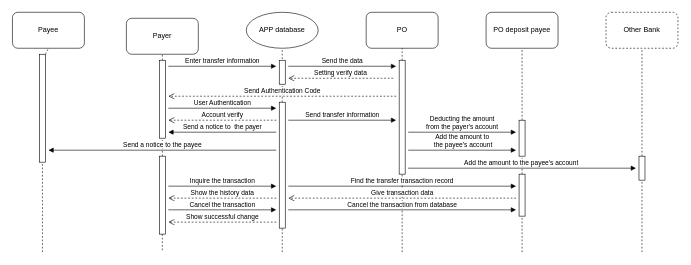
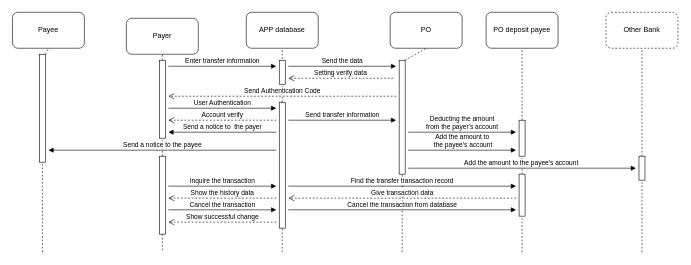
  <mxCell id="0" />
  <mxCell id="1" parent="0" />
  <mxCell id="2" value="" style="endArrow=none;dashed=1;html=1;" edge="1" parent="1"><mxGeometry width="50" height="50" relative="1" as="geometry"><mxPoint x="270" y="360" as="sourcePoint" /><mxPoint x="270" y="420" as="targetPoint" /></mxGeometry></mxCell>
  <mxCell id="3" value="Payee" style="rounded=1;whiteSpace=wrap;html=1;" vertex="1" parent="1"><mxGeometry x="20" y="20" width="120" height="60" as="geometry" /></mxCell>
  <mxCell id="4" value="Payer" style="rounded=1;whiteSpace=wrap;html=1;" vertex="1" parent="1"><mxGeometry x="210" y="30" width="120" height="60" as="geometry" /></mxCell>
- <mxCell id="5" value="APP database" style="ellipse;whiteSpace=wrap;html=1;" vertex="1" parent="1"><mxGeometry x="410" y="20" width="120" height="60" as="geometry" /></mxCell>
- <mxCell id="6" value="PO" style="rounded=1;whiteSpace=wrap;html=1;" vertex="1" parent="1"><mxGeometry x="610" y="20" width="120" height="60" as="geometry" /></mxCell>
+ <mxCell id="5" value="APP database" style="rounded=1;whiteSpace=wrap;html=1;" vertex="1" parent="1"><mxGeometry x="410" y="20" width="120" height="60" as="geometry" /></mxCell>
+ <mxCell id="6" value="PO" style="rounded=1;whiteSpace=wrap;html=1;" vertex="1" parent="1"><mxGeometry x="650" y="20" width="120" height="60" as="geometry" /></mxCell>
  <mxCell id="7" value="PO deposit payee" style="rounded=1;whiteSpace=wrap;html=1;" vertex="1" parent="1"><mxGeometry x="810" y="20" width="120" height="60" as="geometry" /></mxCell>
  <mxCell id="8" value="Other Bank" style="rounded=1;whiteSpace=wrap;html=1;dashed=1;" vertex="1" parent="1"><mxGeometry x="1010" y="20" width="120" height="60" as="geometry" /></mxCell>
  <mxCell id="9" value="" style="endArrow=none;dashed=1;html=1;entryX=0.5;entryY=1;entryDx=0;entryDy=0;" edge="1" parent="1" source="38" target="8"><mxGeometry width="50" height="50" relative="1" as="geometry"><mxPoint x="1070" y="380" as="sourcePoint" /><mxPoint x="1070" y="150" as="targetPoint" /></mxGeometry></mxCell>
  <mxCell id="10" value="" style="endArrow=none;dashed=1;html=1;entryX=0.5;entryY=1;entryDx=0;entryDy=0;" edge="1" parent="1" source="33" target="7"><mxGeometry width="50" height="50" relative="1" as="geometry"><mxPoint x="870" y="390" as="sourcePoint" /><mxPoint x="1079.765" y="90.176" as="targetPoint" /></mxGeometry></mxCell>
  <mxCell id="11" value="" style="endArrow=none;dashed=1;html=1;entryX=0.5;entryY=1;entryDx=0;entryDy=0;" edge="1" parent="1" source="19" target="6"><mxGeometry width="50" height="50" relative="1" as="geometry"><mxPoint x="670" y="401.255" as="sourcePoint" /><mxPoint x="690" y="150" as="targetPoint" /></mxGeometry></mxCell>
  <mxCell id="12" value="" style="endArrow=none;dashed=1;html=1;entryX=0.5;entryY=1;entryDx=0;entryDy=0;" edge="1" parent="1" source="25" target="5"><mxGeometry width="50" height="50" relative="1" as="geometry"><mxPoint x="470" y="400" as="sourcePoint" /><mxPoint x="679.765" y="90.176" as="targetPoint" /></mxGeometry></mxCell>
  <mxCell id="13" value="" style="endArrow=none;dashed=1;html=1;entryX=0.5;entryY=1;entryDx=0;entryDy=0;" edge="1" parent="1" source="15" target="4"><mxGeometry width="50" height="50" relative="1" as="geometry"><mxPoint x="270" y="360" as="sourcePoint" /><mxPoint x="479.765" y="90.176" as="targetPoint" /></mxGeometry></mxCell>
  <mxCell id="14" value="" style="endArrow=none;dashed=1;html=1;entryX=0.5;entryY=1;entryDx=0;entryDy=0;" edge="1" parent="1" source="31" target="3"><mxGeometry width="50" height="50" relative="1" as="geometry"><mxPoint x="70" y="370" as="sourcePoint" /><mxPoint x="279.765" y="90.176" as="targetPoint" /></mxGeometry></mxCell>
  <mxCell id="15" value="" style="html=1;points=[];perimeter=orthogonalPerimeter;" vertex="1" parent="1"><mxGeometry x="265" y="100" width="10" height="130" as="geometry" /></mxCell>
  <mxCell id="16" value="" style="endArrow=none;dashed=1;html=1;entryX=0.5;entryY=1;entryDx=0;entryDy=0;" edge="1" parent="1" source="42" target="15"><mxGeometry width="50" height="50" relative="1" as="geometry"><mxPoint x="270" y="360" as="sourcePoint" /><mxPoint x="269.765" y="80.176" as="targetPoint" /></mxGeometry></mxCell>
  <mxCell id="17" value="" style="html=1;points=[];perimeter=orthogonalPerimeter;" vertex="1" parent="1"><mxGeometry x="465" y="100" width="10" height="40" as="geometry" /></mxCell>
  <mxCell id="18" value="Enter transfer information" style="html=1;verticalAlign=bottom;endArrow=block;" edge="1" parent="1"><mxGeometry width="80" relative="1" as="geometry"><mxPoint x="280" y="110" as="sourcePoint" /><mxPoint x="460" y="110" as="targetPoint" /></mxGeometry></mxCell>
  <mxCell id="19" value="" style="html=1;points=[];perimeter=orthogonalPerimeter;" vertex="1" parent="1"><mxGeometry x="665" y="100" width="10" height="190" as="geometry" /></mxCell>
  <mxCell id="20" value="" style="endArrow=none;dashed=1;html=1;entryX=0.5;entryY=1;entryDx=0;entryDy=0;" edge="1" parent="1" target="19"><mxGeometry width="50" height="50" relative="1" as="geometry"><mxPoint x="670" y="420" as="sourcePoint" /><mxPoint x="669.765" y="80.176" as="targetPoint" /></mxGeometry></mxCell>
  <mxCell id="21" value="Send the data" style="html=1;verticalAlign=bottom;endArrow=block;" edge="1" parent="1"><mxGeometry width="80" relative="1" as="geometry"><mxPoint x="480" y="110" as="sourcePoint" /><mxPoint x="660" y="110" as="targetPoint" /></mxGeometry></mxCell>
  <mxCell id="22" value="Setting verify data" style="html=1;verticalAlign=bottom;endArrow=open;dashed=1;endSize=8;" edge="1" parent="1"><mxGeometry relative="1" as="geometry"><mxPoint x="655" y="130" as="sourcePoint" /><mxPoint x="480" y="130" as="targetPoint" /></mxGeometry></mxCell>
  <mxCell id="23" value="Send Authentication Code" style="html=1;verticalAlign=bottom;endArrow=open;dashed=1;endSize=8;" edge="1" parent="1"><mxGeometry relative="1" as="geometry"><mxPoint x="660" y="160" as="sourcePoint" /><mxPoint x="280" y="160" as="targetPoint" /></mxGeometry></mxCell>
  <mxCell id="24" value="User Authentication" style="html=1;verticalAlign=bottom;endArrow=block;" edge="1" parent="1"><mxGeometry width="80" relative="1" as="geometry"><mxPoint x="280" y="180" as="sourcePoint" /><mxPoint x="460" y="180" as="targetPoint" /></mxGeometry></mxCell>
  <mxCell id="25" value="" style="html=1;points=[];perimeter=orthogonalPerimeter;" vertex="1" parent="1"><mxGeometry x="465" y="170" width="10" height="210" as="geometry" /></mxCell>
  <mxCell id="26" value="" style="endArrow=none;dashed=1;html=1;entryX=0.5;entryY=1;entryDx=0;entryDy=0;" edge="1" parent="1" target="25"><mxGeometry width="50" height="50" relative="1" as="geometry"><mxPoint x="470" y="420" as="sourcePoint" /><mxPoint x="470" y="80" as="targetPoint" /></mxGeometry></mxCell>
  <mxCell id="27" value="Account verify" style="html=1;verticalAlign=bottom;endArrow=open;dashed=1;endSize=8;" edge="1" parent="1"><mxGeometry relative="1" as="geometry"><mxPoint x="460" y="200" as="sourcePoint" /><mxPoint x="280" y="200" as="targetPoint" /></mxGeometry></mxCell>
  <mxCell id="28" value="Send a notice to&amp;nbsp; the payer" style="html=1;verticalAlign=bottom;endArrow=block;" edge="1" parent="1"><mxGeometry width="80" relative="1" as="geometry"><mxPoint x="460" y="220" as="sourcePoint" /><mxPoint x="280" y="220" as="targetPoint" /></mxGeometry></mxCell>
  <mxCell id="29" value="Send transfer information" style="html=1;verticalAlign=bottom;endArrow=block;" edge="1" parent="1"><mxGeometry width="80" relative="1" as="geometry"><mxPoint x="480" y="200" as="sourcePoint" /><mxPoint x="660" y="200" as="targetPoint" /></mxGeometry></mxCell>
  <mxCell id="30" value="Send a notice to the payee" style="html=1;verticalAlign=bottom;endArrow=block;" edge="1" parent="1"><mxGeometry width="80" relative="1" as="geometry"><mxPoint x="460" y="250" as="sourcePoint" /><mxPoint x="80" y="250" as="targetPoint" /></mxGeometry></mxCell>
  <mxCell id="31" value="" style="html=1;points=[];perimeter=orthogonalPerimeter;" vertex="1" parent="1"><mxGeometry x="65" y="90" width="10" height="180" as="geometry" /></mxCell>
  <mxCell id="32" value="" style="endArrow=none;dashed=1;html=1;entryX=0.5;entryY=1;entryDx=0;entryDy=0;" edge="1" parent="1" target="31"><mxGeometry width="50" height="50" relative="1" as="geometry"><mxPoint x="70" y="420" as="sourcePoint" /><mxPoint x="70" y="80" as="targetPoint" /></mxGeometry></mxCell>
  <mxCell id="33" value="" style="html=1;points=[];perimeter=orthogonalPerimeter;" vertex="1" parent="1"><mxGeometry x="865" y="200" width="10" height="60" as="geometry" /></mxCell>
  <mxCell id="34" value="" style="endArrow=none;dashed=1;html=1;entryX=0.5;entryY=1;entryDx=0;entryDy=0;" edge="1" parent="1" source="40" target="33"><mxGeometry width="50" height="50" relative="1" as="geometry"><mxPoint x="870" y="390" as="sourcePoint" /><mxPoint x="869.765" y="80.176" as="targetPoint" /></mxGeometry></mxCell>
  <mxCell id="35" value="Deducting the amount &lt;br&gt;from the payer's account&lt;br&gt;" style="html=1;verticalAlign=bottom;endArrow=block;" edge="1" parent="1"><mxGeometry width="80" relative="1" as="geometry"><mxPoint x="680" y="220" as="sourcePoint" /><mxPoint x="860" y="220" as="targetPoint" /></mxGeometry></mxCell>
  <mxCell id="36" value="Add the amount to&lt;br&gt;&amp;nbsp;the payee's account" style="html=1;verticalAlign=bottom;endArrow=block;" edge="1" parent="1"><mxGeometry width="80" relative="1" as="geometry"><mxPoint x="680" y="250" as="sourcePoint" /><mxPoint x="860" y="250" as="targetPoint" /></mxGeometry></mxCell>
  <mxCell id="37" value="Add the amount to the payee's account&amp;nbsp;" style="html=1;verticalAlign=bottom;endArrow=block;" edge="1" parent="1"><mxGeometry width="80" relative="1" as="geometry"><mxPoint x="680" y="280" as="sourcePoint" /><mxPoint x="1060" y="280" as="targetPoint" /></mxGeometry></mxCell>
  <mxCell id="38" value="" style="html=1;points=[];perimeter=orthogonalPerimeter;" vertex="1" parent="1"><mxGeometry x="1065" y="260" width="10" height="40" as="geometry" /></mxCell>
  <mxCell id="39" value="" style="endArrow=none;dashed=1;html=1;entryX=0.5;entryY=1;entryDx=0;entryDy=0;" edge="1" parent="1" target="38"><mxGeometry width="50" height="50" relative="1" as="geometry"><mxPoint x="1070" y="420" as="sourcePoint" /><mxPoint x="1070" y="80" as="targetPoint" /></mxGeometry></mxCell>
  <mxCell id="40" value="" style="html=1;points=[];perimeter=orthogonalPerimeter;" vertex="1" parent="1"><mxGeometry x="865" y="290" width="10" height="70" as="geometry" /></mxCell>
  <mxCell id="41" value="" style="endArrow=none;dashed=1;html=1;entryX=0.5;entryY=1;entryDx=0;entryDy=0;" edge="1" parent="1" target="40"><mxGeometry width="50" height="50" relative="1" as="geometry"><mxPoint x="870" y="420" as="sourcePoint" /><mxPoint x="869.765" y="260.176" as="targetPoint" /></mxGeometry></mxCell>
  <mxCell id="42" value="" style="html=1;points=[];perimeter=orthogonalPerimeter;" vertex="1" parent="1"><mxGeometry x="265" y="260" width="10" height="130" as="geometry" /></mxCell>
  <mxCell id="43" value="Find the transfer transaction record" style="html=1;verticalAlign=bottom;endArrow=block;" edge="1" parent="1"><mxGeometry width="80" relative="1" as="geometry"><mxPoint x="480" y="310" as="sourcePoint" /><mxPoint x="860" y="310" as="targetPoint" /></mxGeometry></mxCell>
  <mxCell id="44" value="Inquire the transaction" style="html=1;verticalAlign=bottom;endArrow=block;" edge="1" parent="1"><mxGeometry width="80" relative="1" as="geometry"><mxPoint x="280" y="310" as="sourcePoint" /><mxPoint x="460" y="310" as="targetPoint" /></mxGeometry></mxCell>
  <mxCell id="45" value="Show the history data" style="html=1;verticalAlign=bottom;endArrow=open;dashed=1;endSize=8;" edge="1" parent="1"><mxGeometry relative="1" as="geometry"><mxPoint x="460" y="330" as="sourcePoint" /><mxPoint x="280" y="330" as="targetPoint" /></mxGeometry></mxCell>
  <mxCell id="46" value="Give transaction data" style="html=1;verticalAlign=bottom;endArrow=open;dashed=1;endSize=8;" edge="1" parent="1"><mxGeometry relative="1" as="geometry"><mxPoint x="860" y="330" as="sourcePoint" /><mxPoint x="480" y="330" as="targetPoint" /></mxGeometry></mxCell>
  <mxCell id="47" value="Cancel the transaction" style="html=1;verticalAlign=bottom;endArrow=block;" edge="1" parent="1"><mxGeometry width="80" relative="1" as="geometry"><mxPoint x="280" y="349.5" as="sourcePoint" /><mxPoint x="460" y="349.5" as="targetPoint" /></mxGeometry></mxCell>
  <mxCell id="48" value="Show successful change" style="html=1;verticalAlign=bottom;endArrow=open;dashed=1;endSize=8;" edge="1" parent="1"><mxGeometry relative="1" as="geometry"><mxPoint x="460" y="370" as="sourcePoint" /><mxPoint x="280" y="370" as="targetPoint" /></mxGeometry></mxCell>
  <mxCell id="49" value="Cancel the transaction from database" style="html=1;verticalAlign=bottom;endArrow=block;" edge="1" parent="1"><mxGeometry width="80" relative="1" as="geometry"><mxPoint x="480" y="349.5" as="sourcePoint" /><mxPoint x="860" y="349.5" as="targetPoint" /></mxGeometry></mxCell>
